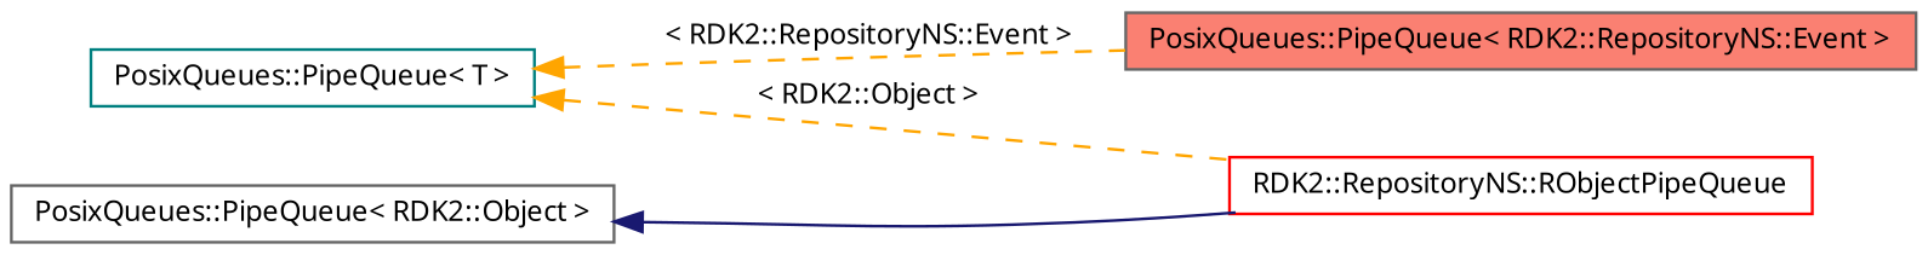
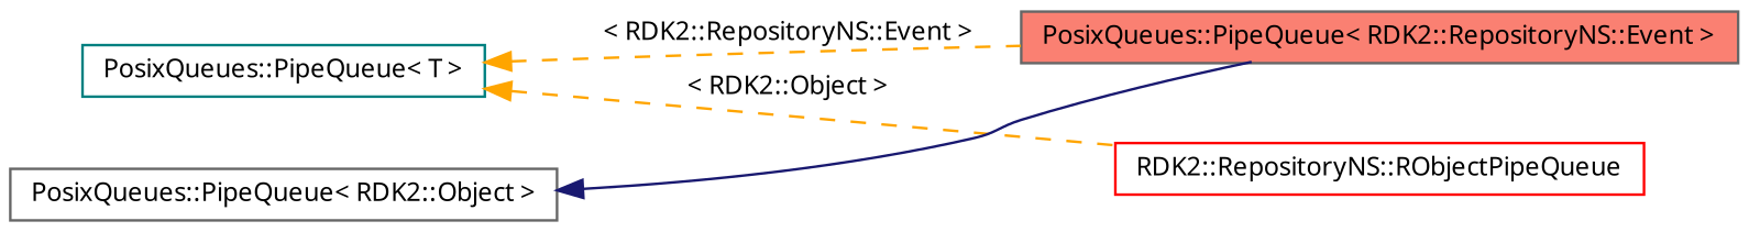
  digraph {
    rankdir=LR
    node [color=gray40 fillcolor=white fontname="FreeSans.ttf" fontsize=10 shape=record style=filled]
    edge [color=orange dir=back fontname="FreeSans.ttf" fontsize=10 labelfontname="FreeSans.ttf" labelfontsize=10 style=dashed]
    n1 [color=teal fontcolor=black height=0.2 label="PosixQueues::PipeQueue\< T \>" width=0.4]
    n2 [fillcolor=salmon height=0.2 label="PosixQueues::PipeQueue\< RDK2::RepositoryNS::Event \>" width=0.4]
    n3 [color=red height=0.2 label="RDK2::RepositoryNS::RObjectPipeQueue" width=0.4]
    n4 [height=0.2 label="PosixQueues::PipeQueue\< RDK2::Object \>" width=0.4]
    n1 -> n2 [label="\< RDK2::RepositoryNS::Event \>"]
    n1 -> n3 [label="\< RDK2::Object \>"]
-   n4 -> n3 [color=midnightblue style=solid]
+   n4 -> n2 [color=midnightblue style=solid]
  }
